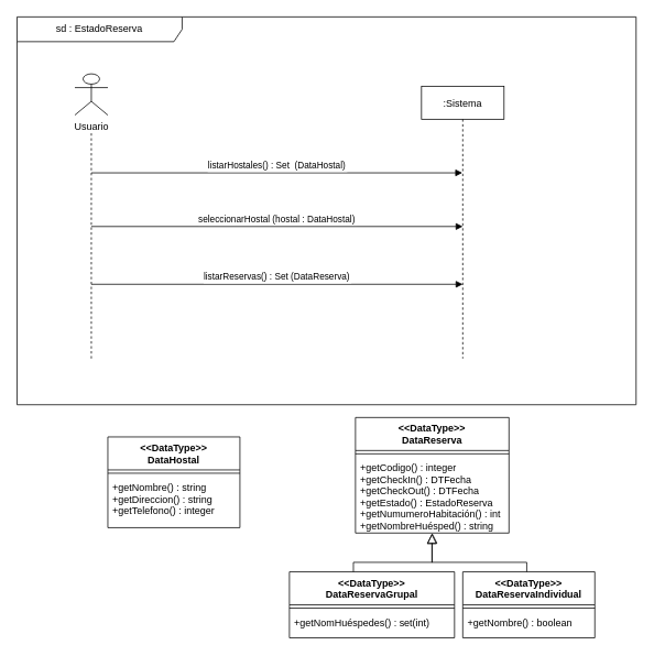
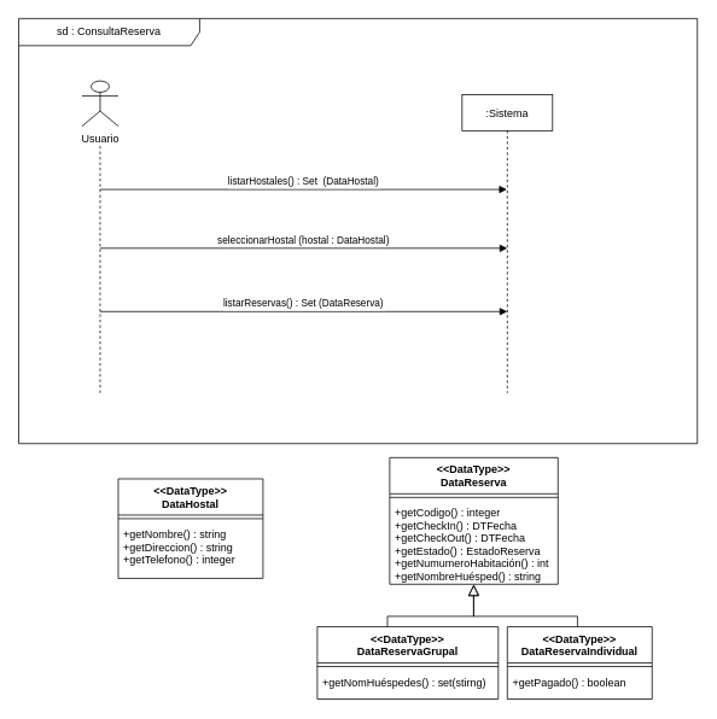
  <mxCell id="0" />
  <mxCell id="1" parent="0" />
  <mxCell id="2" value=":Sistema" style="shape=umlLifeline;perimeter=lifelinePerimeter;container=1;collapsible=0;recursiveResize=0;rounded=0;shadow=0;strokeWidth=1;" parent="1" vertex="1"><mxGeometry x="510" y="104" width="100" height="330" as="geometry" /></mxCell>
  <mxCell id="3" value="Usuario" style="shape=umlActor;verticalLabelPosition=bottom;verticalAlign=top;html=1;shadow=0;" parent="1" vertex="1"><mxGeometry x="90" y="89" width="40" height="50" as="geometry" /></mxCell>
  <mxCell id="4" value="" style="endArrow=none;dashed=1;html=1;rounded=0;" parent="1" edge="1"><mxGeometry width="50" height="50" relative="1" as="geometry"><mxPoint x="110" y="434" as="sourcePoint" /><mxPoint x="110" y="159" as="targetPoint" /></mxGeometry></mxCell>
  <mxCell id="5" value="listarHostales() : Set  (DataHostal)" style="verticalAlign=bottom;endArrow=block;shadow=0;strokeWidth=1;" parent="1" target="2" edge="1"><mxGeometry relative="1" as="geometry"><mxPoint x="110" y="209" as="sourcePoint" /><mxPoint x="619.5" y="209" as="targetPoint" /></mxGeometry></mxCell>
  <mxCell id="6" value="seleccionarHostal (hostal : DataHostal)" style="verticalAlign=bottom;endArrow=block;shadow=0;strokeWidth=1;" parent="1" edge="1"><mxGeometry relative="1" as="geometry"><mxPoint x="110" y="274" as="sourcePoint" /><mxPoint x="560" y="274" as="targetPoint" /></mxGeometry></mxCell>
- <mxCell id="7" value="sd : EstadoReserva" style="shape=umlFrame;whiteSpace=wrap;html=1;width=200;height=30;" parent="1" vertex="1"><mxGeometry x="20" y="20" width="750" height="470" as="geometry" /></mxCell>
+ <mxCell id="7" value="sd : ConsultaReserva" style="shape=umlFrame;whiteSpace=wrap;html=1;width=200;height=30;" parent="1" vertex="1"><mxGeometry x="20" y="20" width="750" height="470" as="geometry" /></mxCell>
  <mxCell id="8" value="&lt;&lt;DataType&gt;&gt;&#10;DataHostal" style="swimlane;fontStyle=1;align=center;verticalAlign=top;childLayout=stackLayout;horizontal=1;startSize=40;horizontalStack=0;resizeParent=1;resizeParentMax=0;resizeLast=0;collapsible=1;marginBottom=0;" parent="1" vertex="1"><mxGeometry x="130" y="529" width="160" height="110" as="geometry"><mxRectangle x="340" y="360" width="100" height="26" as="alternateBounds" /></mxGeometry></mxCell>
  <mxCell id="9" value="" style="line;strokeWidth=1;fillColor=none;align=left;verticalAlign=middle;spacingTop=-1;spacingLeft=3;spacingRight=3;rotatable=0;labelPosition=right;points=[];portConstraint=eastwest;" parent="8" vertex="1"><mxGeometry y="40" width="160" height="8" as="geometry" /></mxCell>
  <mxCell id="10" value="+getNombre() : string&#10;+getDireccion() : string&#10;+getTelefono() : integer" style="text;strokeColor=none;fillColor=none;align=left;verticalAlign=top;spacingLeft=4;spacingRight=4;overflow=hidden;rotatable=0;points=[[0,0.5],[1,0.5]];portConstraint=eastwest;" parent="8" vertex="1"><mxGeometry y="48" width="160" height="62" as="geometry" /></mxCell>
  <mxCell id="11" value="listarReservas() : Set (DataReserva)" style="verticalAlign=bottom;endArrow=block;shadow=0;strokeWidth=1;" parent="1" edge="1"><mxGeometry relative="1" as="geometry"><mxPoint x="110" y="344" as="sourcePoint" /><mxPoint x="560" y="344" as="targetPoint" /></mxGeometry></mxCell>
  <mxCell id="12" value="" style="endArrow=block;endSize=10;endFill=0;shadow=0;strokeWidth=1;rounded=0;edgeStyle=elbowEdgeStyle;elbow=vertical;" parent="1" edge="1" target="16"><mxGeometry width="160" relative="1" as="geometry"><mxPoint x="427.5" y="716.5" as="sourcePoint" /><mxPoint x="527.5" y="614.5" as="targetPoint" /></mxGeometry></mxCell>
  <mxCell id="13" value="" style="endArrow=block;endSize=10;endFill=0;shadow=0;strokeWidth=1;rounded=0;edgeStyle=elbowEdgeStyle;elbow=vertical;entryX=0.498;entryY=1.009;entryDx=0;entryDy=0;entryPerimeter=0;" parent="1" edge="1" target="16"><mxGeometry width="160" relative="1" as="geometry"><mxPoint x="637.5" y="716.5" as="sourcePoint" /><mxPoint x="527.5" y="614.5" as="targetPoint" /></mxGeometry></mxCell>
  <mxCell id="14" value="&lt;&lt;DataType&gt;&gt;&#10;DataReserva" style="swimlane;fontStyle=1;align=center;verticalAlign=top;childLayout=stackLayout;horizontal=1;startSize=40;horizontalStack=0;resizeParent=1;resizeParentMax=0;resizeLast=0;collapsible=1;marginBottom=0;" parent="1" vertex="1"><mxGeometry x="430" y="505.5" width="186" height="140" as="geometry"><mxRectangle x="340" y="360" width="100" height="26" as="alternateBounds" /></mxGeometry></mxCell>
  <mxCell id="15" value="" style="line;strokeWidth=1;fillColor=none;align=left;verticalAlign=middle;spacingTop=-1;spacingLeft=3;spacingRight=3;rotatable=0;labelPosition=right;points=[];portConstraint=eastwest;" parent="14" vertex="1"><mxGeometry y="40" width="186" height="8" as="geometry" /></mxCell>
  <mxCell id="16" value="+getCodigo() : integer&#10;+getCheckIn() : DTFecha&#10;+getCheckOut() : DTFecha&#10;+getEstado() : EstadoReserva&#10;+getNumumeroHabitación() : int&#10;+getNombreHuésped() : string" style="text;strokeColor=none;fillColor=none;align=left;verticalAlign=top;spacingLeft=4;spacingRight=4;overflow=hidden;rotatable=0;points=[[0,0.5],[1,0.5]];portConstraint=eastwest;" parent="14" vertex="1"><mxGeometry y="48" width="186" height="92" as="geometry" /></mxCell>
  <mxCell id="17" value="&lt;&lt;DataType&gt;&gt;&#10;DataReservaGrupal" style="swimlane;fontStyle=1;align=center;verticalAlign=top;childLayout=stackLayout;horizontal=1;startSize=40;horizontalStack=0;resizeParent=1;resizeParentMax=0;resizeLast=0;collapsible=1;marginBottom=0;" parent="1" vertex="1"><mxGeometry x="350" y="692.5" width="200" height="80" as="geometry"><mxRectangle x="340" y="360" width="100" height="26" as="alternateBounds" /></mxGeometry></mxCell>
  <mxCell id="18" value="" style="line;strokeWidth=1;fillColor=none;align=left;verticalAlign=middle;spacingTop=-1;spacingLeft=3;spacingRight=3;rotatable=0;labelPosition=right;points=[];portConstraint=eastwest;" parent="17" vertex="1"><mxGeometry y="40" width="200" height="8" as="geometry" /></mxCell>
- <mxCell id="19" value="+getNomHuéspedes() : set(int)" style="text;strokeColor=none;fillColor=none;align=left;verticalAlign=top;spacingLeft=4;spacingRight=4;overflow=hidden;rotatable=0;points=[[0,0.5],[1,0.5]];portConstraint=eastwest;" parent="17" vertex="1"><mxGeometry y="48" width="200" height="32" as="geometry" /></mxCell>
+ <mxCell id="19" value="+getNomHuéspedes() : set(stirng)" style="text;strokeColor=none;fillColor=none;align=left;verticalAlign=top;spacingLeft=4;spacingRight=4;overflow=hidden;rotatable=0;points=[[0,0.5],[1,0.5]];portConstraint=eastwest;" parent="17" vertex="1"><mxGeometry y="48" width="200" height="32" as="geometry" /></mxCell>
  <mxCell id="20" value="&lt;&lt;DataType&gt;&gt;&#10;DataReservaIndividual" style="swimlane;fontStyle=1;align=center;verticalAlign=top;childLayout=stackLayout;horizontal=1;startSize=40;horizontalStack=0;resizeParent=1;resizeParentMax=0;resizeLast=0;collapsible=1;marginBottom=0;" parent="1" vertex="1"><mxGeometry x="560" y="692.5" width="160" height="80" as="geometry"><mxRectangle x="340" y="360" width="100" height="26" as="alternateBounds" /></mxGeometry></mxCell>
  <mxCell id="21" value="" style="line;strokeWidth=1;fillColor=none;align=left;verticalAlign=middle;spacingTop=-1;spacingLeft=3;spacingRight=3;rotatable=0;labelPosition=right;points=[];portConstraint=eastwest;" parent="20" vertex="1"><mxGeometry y="40" width="160" height="8" as="geometry" /></mxCell>
- <mxCell id="22" value="+getNombre() : boolean" style="text;strokeColor=none;fillColor=none;align=left;verticalAlign=top;spacingLeft=4;spacingRight=4;overflow=hidden;rotatable=0;points=[[0,0.5],[1,0.5]];portConstraint=eastwest;" parent="20" vertex="1"><mxGeometry y="48" width="160" height="32" as="geometry" /></mxCell>
+ <mxCell id="22" value="+getPagado() : boolean" style="text;strokeColor=none;fillColor=none;align=left;verticalAlign=top;spacingLeft=4;spacingRight=4;overflow=hidden;rotatable=0;points=[[0,0.5],[1,0.5]];portConstraint=eastwest;" parent="20" vertex="1"><mxGeometry y="48" width="160" height="32" as="geometry" /></mxCell>
